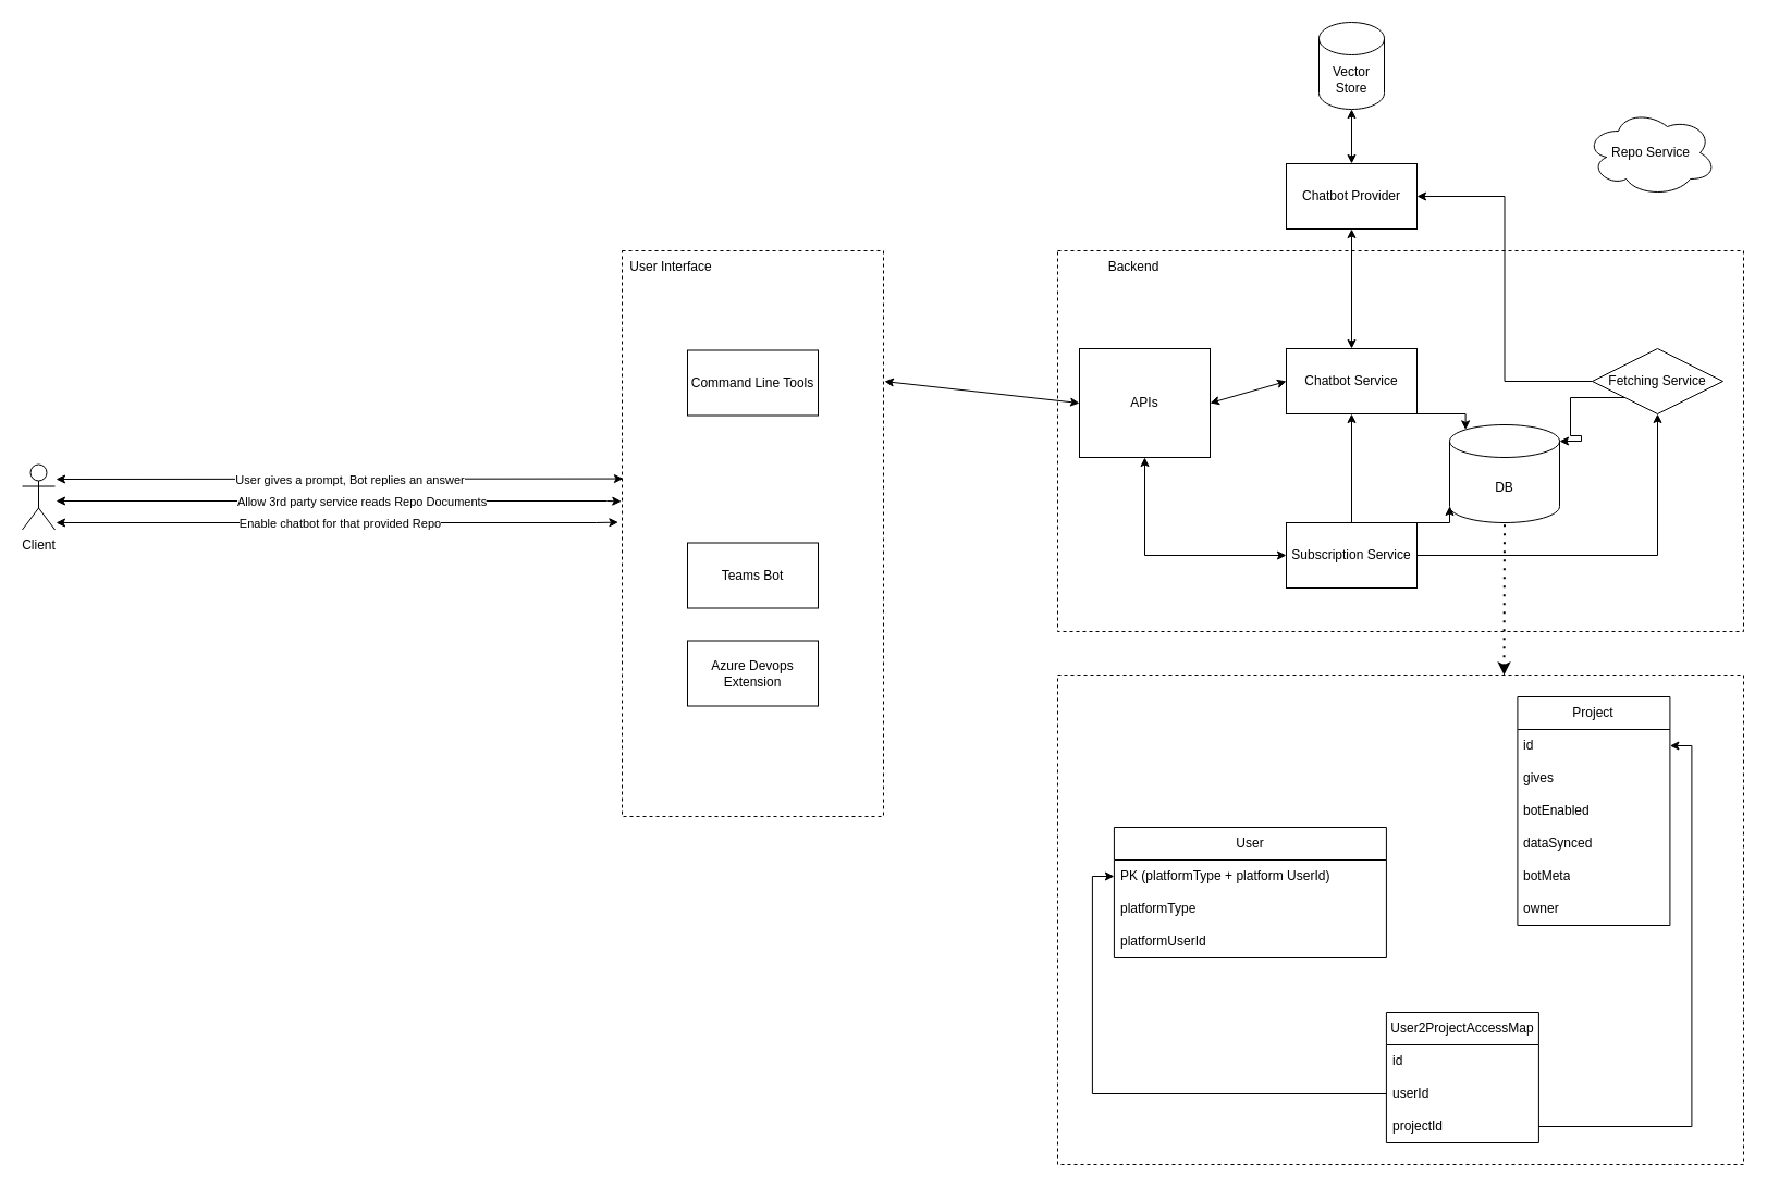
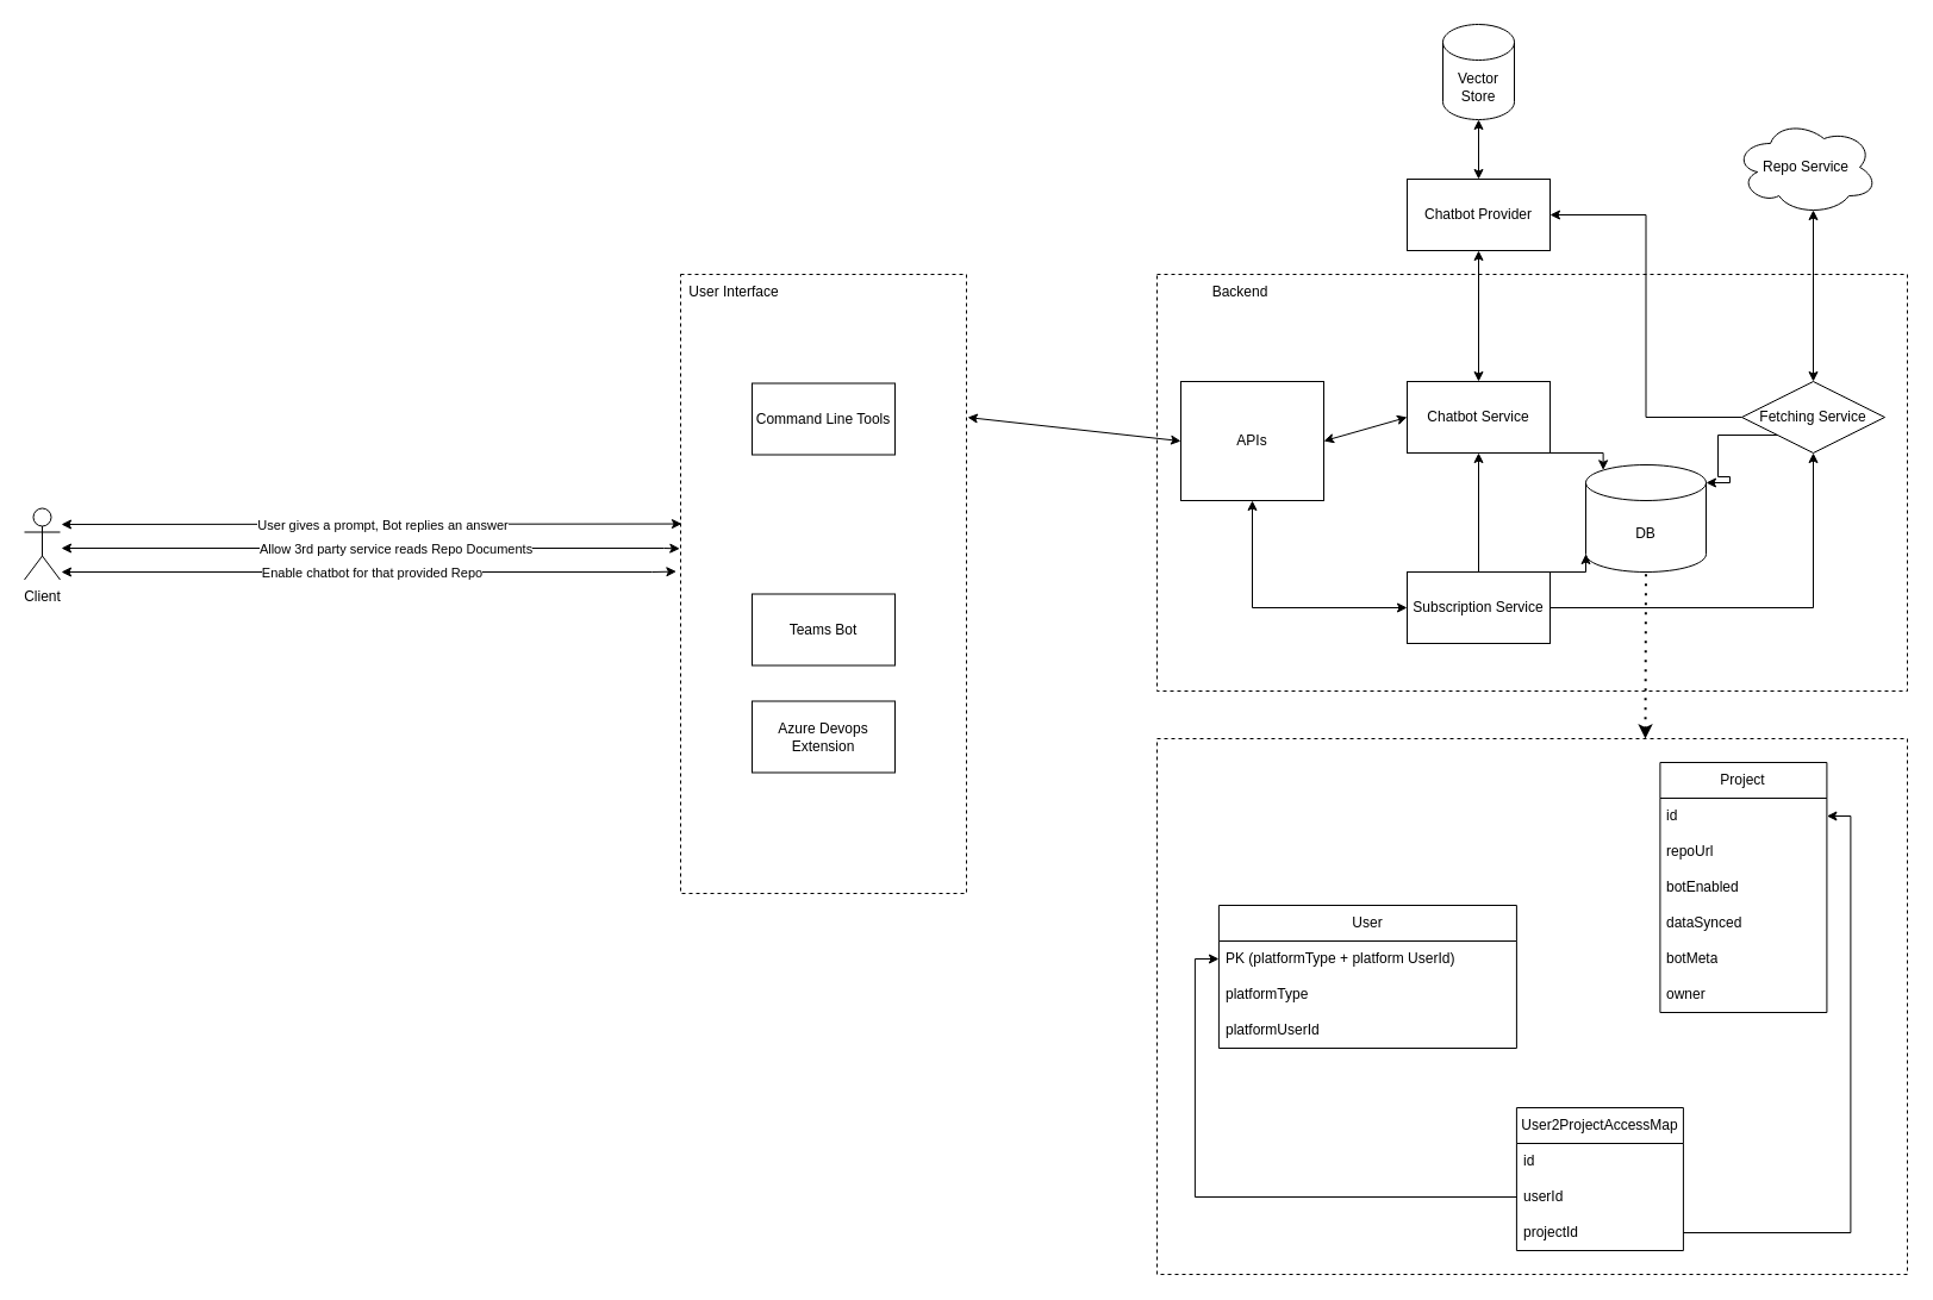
  <mxCell id="0" />
  <mxCell id="1" parent="0" />
  <mxCell id="2" value="" style="rounded=0;whiteSpace=wrap;html=1;fillColor=none;dashed=1;" vertex="1" parent="1"><mxGeometry x="971" y="230" width="630" height="350" as="geometry" /></mxCell>
  <mxCell id="3" style="edgeStyle=orthogonalEdgeStyle;rounded=0;orthogonalLoop=1;jettySize=auto;html=1;entryX=-0.003;entryY=0.443;entryDx=0;entryDy=0;entryPerimeter=0;startArrow=classic;startFill=1;" edge="1" parent="1" target="50"><mxGeometry relative="1" as="geometry"><mxPoint x="51" y="460" as="sourcePoint" /><mxPoint x="557" y="558.5" as="targetPoint" /><Array as="points"><mxPoint x="557" y="460" /></Array></mxGeometry></mxCell>
  <mxCell id="4" value="Allow 3rd party service reads Repo Documents" style="edgeLabel;html=1;align=center;verticalAlign=middle;resizable=0;points=[];" vertex="1" connectable="0" parent="3"><mxGeometry x="0.108" y="2" relative="1" as="geometry"><mxPoint x="-8" y="2" as="offset" /></mxGeometry></mxCell>
  <mxCell id="5" style="edgeStyle=orthogonalEdgeStyle;rounded=0;orthogonalLoop=1;jettySize=auto;html=1;entryX=-0.015;entryY=0.48;entryDx=0;entryDy=0;entryPerimeter=0;startArrow=classic;startFill=1;" edge="1" parent="1" target="50"><mxGeometry relative="1" as="geometry"><mxPoint x="51" y="480" as="sourcePoint" /><mxPoint x="547.49" y="606.34" as="targetPoint" /><Array as="points"><mxPoint x="547" y="480" /></Array></mxGeometry></mxCell>
  <mxCell id="6" value="Enable chatbot for that provided Repo" style="edgeLabel;html=1;align=center;verticalAlign=middle;resizable=0;points=[];" vertex="1" connectable="0" parent="5"><mxGeometry x="0.265" relative="1" as="geometry"><mxPoint x="-67" as="offset" /></mxGeometry></mxCell>
  <mxCell id="7" value="Client" style="shape=umlActor;verticalLabelPosition=bottom;verticalAlign=top;html=1;outlineConnect=0;" vertex="1" parent="1"><mxGeometry x="20" y="426.5" width="30" height="60" as="geometry" /></mxCell>
  <mxCell id="8" value="Chatbot Provider" style="rounded=0;whiteSpace=wrap;html=1;" vertex="1" parent="1"><mxGeometry x="1181" y="150" width="120" height="60" as="geometry" /></mxCell>
  <mxCell id="9" value="Vector Store" style="shape=cylinder3;whiteSpace=wrap;html=1;boundedLbl=1;backgroundOutline=1;size=15;" vertex="1" parent="1"><mxGeometry x="1211" y="20" width="60" height="80" as="geometry" /></mxCell>
  <mxCell id="10" style="edgeStyle=orthogonalEdgeStyle;rounded=0;orthogonalLoop=1;jettySize=auto;html=1;exitX=0;exitY=0.5;exitDx=0;exitDy=0;entryX=1;entryY=0.5;entryDx=0;entryDy=0;" edge="1" parent="1" source="11" target="8"><mxGeometry relative="1" as="geometry" /></mxCell>
  <mxCell id="11" value="Fetching Service" style="rhombus;whiteSpace=wrap;html=1;" vertex="1" parent="1"><mxGeometry x="1462" y="320" width="120" height="60" as="geometry" /></mxCell>
  <mxCell id="12" value="Repo Service" style="ellipse;shape=cloud;whiteSpace=wrap;html=1;" vertex="1" parent="1"><mxGeometry x="1456" y="100" width="120" height="80" as="geometry" /></mxCell>
+ <mxCell id="13" style="edgeStyle=orthogonalEdgeStyle;rounded=0;orthogonalLoop=1;jettySize=auto;html=1;exitX=0.5;exitY=0;exitDx=0;exitDy=0;entryX=0.55;entryY=0.95;entryDx=0;entryDy=0;entryPerimeter=0;startArrow=classic;startFill=1;" edge="1" parent="1" source="11" target="12"><mxGeometry relative="1" as="geometry" /></mxCell>
  <mxCell id="14" value="" style="endArrow=classic;startArrow=classic;html=1;rounded=0;entryX=0.5;entryY=1;entryDx=0;entryDy=0;entryPerimeter=0;exitX=0.5;exitY=0;exitDx=0;exitDy=0;" edge="1" parent="1" source="8" target="9"><mxGeometry width="50" height="50" relative="1" as="geometry"><mxPoint x="1136" y="390" as="sourcePoint" /><mxPoint x="1186" y="340" as="targetPoint" /></mxGeometry></mxCell>
  <mxCell id="15" value="" style="endArrow=classic;startArrow=classic;html=1;rounded=0;entryX=0.004;entryY=0.403;entryDx=0;entryDy=0;entryPerimeter=0;" edge="1" parent="1" target="50"><mxGeometry width="50" height="50" relative="1" as="geometry"><mxPoint x="51" y="440" as="sourcePoint" /><mxPoint x="230" y="381.5" as="targetPoint" /></mxGeometry></mxCell>
  <mxCell id="16" value="User gives a prompt, Bot replies an answer" style="edgeLabel;html=1;align=center;verticalAlign=middle;resizable=0;points=[];" vertex="1" connectable="0" parent="15"><mxGeometry x="0.019" y="-1" relative="1" as="geometry"><mxPoint x="4" as="offset" /></mxGeometry></mxCell>
  <mxCell id="17" style="edgeStyle=orthogonalEdgeStyle;rounded=0;orthogonalLoop=1;jettySize=auto;html=1;exitX=0.5;exitY=0;exitDx=0;exitDy=0;entryX=0.5;entryY=1;entryDx=0;entryDy=0;" edge="1" parent="1" source="19" target="22"><mxGeometry relative="1" as="geometry" /></mxCell>
  <mxCell id="18" style="edgeStyle=orthogonalEdgeStyle;rounded=0;orthogonalLoop=1;jettySize=auto;html=1;exitX=1;exitY=0.5;exitDx=0;exitDy=0;entryX=0.5;entryY=1;entryDx=0;entryDy=0;" edge="1" parent="1" source="19" target="11"><mxGeometry relative="1" as="geometry" /></mxCell>
  <mxCell id="19" value="Subscription Service" style="rounded=0;whiteSpace=wrap;html=1;" vertex="1" parent="1"><mxGeometry x="1181" y="480" width="120" height="60" as="geometry" /></mxCell>
  <mxCell id="20" style="edgeStyle=orthogonalEdgeStyle;rounded=0;orthogonalLoop=1;jettySize=auto;html=1;exitX=0.5;exitY=1;exitDx=0;exitDy=0;entryX=0;entryY=0.5;entryDx=0;entryDy=0;startArrow=classic;startFill=1;" edge="1" parent="1" source="21" target="19"><mxGeometry relative="1" as="geometry" /></mxCell>
  <mxCell id="21" value="APIs" style="rounded=0;whiteSpace=wrap;html=1;" vertex="1" parent="1"><mxGeometry x="991" y="320" width="120" height="100" as="geometry" /></mxCell>
  <mxCell id="22" value="Chatbot Service" style="rounded=0;whiteSpace=wrap;html=1;" vertex="1" parent="1"><mxGeometry x="1181" y="320" width="120" height="60" as="geometry" /></mxCell>
  <mxCell id="23" value="" style="endArrow=classic;startArrow=classic;html=1;rounded=0;entryX=0.5;entryY=1;entryDx=0;entryDy=0;exitX=0.5;exitY=0;exitDx=0;exitDy=0;" edge="1" parent="1" source="22" target="8"><mxGeometry width="50" height="50" relative="1" as="geometry"><mxPoint x="1041" y="290" as="sourcePoint" /><mxPoint x="1091" y="240" as="targetPoint" /></mxGeometry></mxCell>
  <mxCell id="24" value="" style="endArrow=classic;startArrow=classic;html=1;rounded=0;entryX=1;entryY=0.5;entryDx=0;entryDy=0;exitX=0;exitY=0.5;exitDx=0;exitDy=0;" edge="1" parent="1" source="22" target="21"><mxGeometry width="50" height="50" relative="1" as="geometry"><mxPoint x="1251" y="330" as="sourcePoint" /><mxPoint x="1251" y="220" as="targetPoint" /></mxGeometry></mxCell>
  <mxCell id="25" value="DB" style="shape=cylinder3;whiteSpace=wrap;html=1;boundedLbl=1;backgroundOutline=1;size=15;" vertex="1" parent="1"><mxGeometry x="1331" y="390" width="101" height="90" as="geometry" /></mxCell>
  <mxCell id="26" style="edgeStyle=orthogonalEdgeStyle;rounded=0;orthogonalLoop=1;jettySize=auto;html=1;exitX=1;exitY=0;exitDx=0;exitDy=0;entryX=0;entryY=1;entryDx=0;entryDy=-15;entryPerimeter=0;" edge="1" parent="1" source="19" target="25"><mxGeometry relative="1" as="geometry" /></mxCell>
  <mxCell id="27" style="edgeStyle=orthogonalEdgeStyle;rounded=0;orthogonalLoop=1;jettySize=auto;html=1;exitX=0;exitY=1;exitDx=0;exitDy=0;entryX=1;entryY=0;entryDx=0;entryDy=15;entryPerimeter=0;" edge="1" parent="1" source="11" target="25"><mxGeometry relative="1" as="geometry" /></mxCell>
  <mxCell id="28" style="edgeStyle=orthogonalEdgeStyle;rounded=0;orthogonalLoop=1;jettySize=auto;html=1;exitX=1;exitY=1;exitDx=0;exitDy=0;entryX=0.145;entryY=0;entryDx=0;entryDy=4.35;entryPerimeter=0;" edge="1" parent="1" source="22" target="25"><mxGeometry relative="1" as="geometry"><Array as="points"><mxPoint x="1346" y="380" /></Array></mxGeometry></mxCell>
  <mxCell id="29" value="Project" style="swimlane;fontStyle=0;childLayout=stackLayout;horizontal=1;startSize=30;horizontalStack=0;resizeParent=1;resizeParentMax=0;resizeLast=0;collapsible=1;marginBottom=0;whiteSpace=wrap;html=1;" vertex="1" parent="1"><mxGeometry x="1393.42" y="640" width="140" height="210" as="geometry"><mxRectangle x="700.5" y="860" width="80" height="30" as="alternateBounds" /></mxGeometry></mxCell>
  <mxCell id="30" value="id" style="text;strokeColor=none;fillColor=none;align=left;verticalAlign=middle;spacingLeft=4;spacingRight=4;overflow=hidden;points=[[0,0.5],[1,0.5]];portConstraint=eastwest;rotatable=0;whiteSpace=wrap;html=1;" vertex="1" parent="29"><mxGeometry y="30" width="140" height="30" as="geometry" /></mxCell>
- <mxCell id="31" value="gives" style="text;strokeColor=none;fillColor=none;align=left;verticalAlign=middle;spacingLeft=4;spacingRight=4;overflow=hidden;points=[[0,0.5],[1,0.5]];portConstraint=eastwest;rotatable=0;whiteSpace=wrap;html=1;" vertex="1" parent="29"><mxGeometry y="60" width="140" height="30" as="geometry" /></mxCell>
+ <mxCell id="31" value="repoUrl" style="text;strokeColor=none;fillColor=none;align=left;verticalAlign=middle;spacingLeft=4;spacingRight=4;overflow=hidden;points=[[0,0.5],[1,0.5]];portConstraint=eastwest;rotatable=0;whiteSpace=wrap;html=1;" vertex="1" parent="29"><mxGeometry y="60" width="140" height="30" as="geometry" /></mxCell>
  <mxCell id="32" value="botEnabled" style="text;strokeColor=none;fillColor=none;align=left;verticalAlign=middle;spacingLeft=4;spacingRight=4;overflow=hidden;points=[[0,0.5],[1,0.5]];portConstraint=eastwest;rotatable=0;whiteSpace=wrap;html=1;" vertex="1" parent="29"><mxGeometry y="90" width="140" height="30" as="geometry" /></mxCell>
  <mxCell id="33" value="dataSynced" style="text;strokeColor=none;fillColor=none;align=left;verticalAlign=middle;spacingLeft=4;spacingRight=4;overflow=hidden;points=[[0,0.5],[1,0.5]];portConstraint=eastwest;rotatable=0;whiteSpace=wrap;html=1;" vertex="1" parent="29"><mxGeometry y="120" width="140" height="30" as="geometry" /></mxCell>
  <mxCell id="34" value="botMeta" style="text;strokeColor=none;fillColor=none;align=left;verticalAlign=middle;spacingLeft=4;spacingRight=4;overflow=hidden;points=[[0,0.5],[1,0.5]];portConstraint=eastwest;rotatable=0;whiteSpace=wrap;html=1;" vertex="1" parent="29"><mxGeometry y="150" width="140" height="30" as="geometry" /></mxCell>
  <mxCell id="35" value="owner" style="text;strokeColor=none;fillColor=none;align=left;verticalAlign=middle;spacingLeft=4;spacingRight=4;overflow=hidden;points=[[0,0.5],[1,0.5]];portConstraint=eastwest;rotatable=0;whiteSpace=wrap;html=1;" vertex="1" parent="29"><mxGeometry y="180" width="140" height="30" as="geometry" /></mxCell>
  <mxCell id="36" value="User" style="swimlane;fontStyle=0;childLayout=stackLayout;horizontal=1;startSize=30;horizontalStack=0;resizeParent=1;resizeParentMax=0;resizeLast=0;collapsible=1;marginBottom=0;whiteSpace=wrap;html=1;" vertex="1" parent="1"><mxGeometry x="1022.92" y="760" width="250" height="120" as="geometry" /></mxCell>
  <mxCell id="37" value="PK (platformType + platform UserId)" style="text;strokeColor=none;fillColor=none;align=left;verticalAlign=middle;spacingLeft=4;spacingRight=4;overflow=hidden;points=[[0,0.5],[1,0.5]];portConstraint=eastwest;rotatable=0;whiteSpace=wrap;html=1;" vertex="1" parent="36"><mxGeometry y="30" width="250" height="30" as="geometry" /></mxCell>
  <mxCell id="38" value="platformType" style="text;strokeColor=none;fillColor=none;align=left;verticalAlign=middle;spacingLeft=4;spacingRight=4;overflow=hidden;points=[[0,0.5],[1,0.5]];portConstraint=eastwest;rotatable=0;whiteSpace=wrap;html=1;" vertex="1" parent="36"><mxGeometry y="60" width="250" height="30" as="geometry" /></mxCell>
  <mxCell id="39" value="platformUserId" style="text;strokeColor=none;fillColor=none;align=left;verticalAlign=middle;spacingLeft=4;spacingRight=4;overflow=hidden;points=[[0,0.5],[1,0.5]];portConstraint=eastwest;rotatable=0;whiteSpace=wrap;html=1;" vertex="1" parent="36"><mxGeometry y="90" width="250" height="30" as="geometry" /></mxCell>
  <mxCell id="40" value="User2ProjectAccessMap" style="swimlane;fontStyle=0;childLayout=stackLayout;horizontal=1;startSize=30;horizontalStack=0;resizeParent=1;resizeParentMax=0;resizeLast=0;collapsible=1;marginBottom=0;whiteSpace=wrap;html=1;" vertex="1" parent="1"><mxGeometry x="1272.92" y="930" width="140" height="120" as="geometry" /></mxCell>
  <mxCell id="41" value="id" style="text;strokeColor=none;fillColor=none;align=left;verticalAlign=middle;spacingLeft=4;spacingRight=4;overflow=hidden;points=[[0,0.5],[1,0.5]];portConstraint=eastwest;rotatable=0;whiteSpace=wrap;html=1;" vertex="1" parent="40"><mxGeometry y="30" width="140" height="30" as="geometry" /></mxCell>
  <mxCell id="42" value="userId" style="text;strokeColor=none;fillColor=none;align=left;verticalAlign=middle;spacingLeft=4;spacingRight=4;overflow=hidden;points=[[0,0.5],[1,0.5]];portConstraint=eastwest;rotatable=0;whiteSpace=wrap;html=1;" vertex="1" parent="40"><mxGeometry y="60" width="140" height="30" as="geometry" /></mxCell>
  <mxCell id="43" value="projectId" style="text;strokeColor=none;fillColor=none;align=left;verticalAlign=middle;spacingLeft=4;spacingRight=4;overflow=hidden;points=[[0,0.5],[1,0.5]];portConstraint=eastwest;rotatable=0;whiteSpace=wrap;html=1;" vertex="1" parent="40"><mxGeometry y="90" width="140" height="30" as="geometry" /></mxCell>
  <mxCell id="44" style="edgeStyle=orthogonalEdgeStyle;rounded=0;orthogonalLoop=1;jettySize=auto;html=1;exitX=0;exitY=0.5;exitDx=0;exitDy=0;entryX=0;entryY=0.5;entryDx=0;entryDy=0;" edge="1" parent="1" source="42" target="37"><mxGeometry relative="1" as="geometry" /></mxCell>
  <mxCell id="45" style="edgeStyle=orthogonalEdgeStyle;rounded=0;orthogonalLoop=1;jettySize=auto;html=1;exitX=1;exitY=0.5;exitDx=0;exitDy=0;entryX=1;entryY=0.5;entryDx=0;entryDy=0;" edge="1" parent="1" source="43" target="30"><mxGeometry relative="1" as="geometry" /></mxCell>
  <mxCell id="46" value="Backend" style="text;html=1;align=center;verticalAlign=middle;whiteSpace=wrap;rounded=0;" vertex="1" parent="1"><mxGeometry x="970.75" y="230" width="140.25" height="30" as="geometry" /></mxCell>
  <mxCell id="47" value="Teams Bot" style="rounded=0;whiteSpace=wrap;html=1;" vertex="1" parent="1"><mxGeometry x="631" y="498.5" width="120" height="60" as="geometry" /></mxCell>
  <mxCell id="48" value="Azure Devops Extension" style="rounded=0;whiteSpace=wrap;html=1;" vertex="1" parent="1"><mxGeometry x="631" y="588.5" width="120" height="60" as="geometry" /></mxCell>
  <mxCell id="49" value="Command Line Tools" style="rounded=0;whiteSpace=wrap;html=1;" vertex="1" parent="1"><mxGeometry x="631" y="321.5" width="120" height="60" as="geometry" /></mxCell>
  <mxCell id="50" value="" style="rounded=0;whiteSpace=wrap;html=1;fillColor=none;dashed=1;" vertex="1" parent="1"><mxGeometry x="571" y="230" width="240" height="520" as="geometry" /></mxCell>
  <mxCell id="51" value="User Interface" style="text;html=1;align=center;verticalAlign=middle;whiteSpace=wrap;rounded=0;" vertex="1" parent="1"><mxGeometry x="571" y="230" width="90" height="30" as="geometry" /></mxCell>
  <mxCell id="52" value="" style="endArrow=classic;startArrow=classic;html=1;rounded=0;entryX=0;entryY=0.5;entryDx=0;entryDy=0;exitX=1.004;exitY=0.231;exitDx=0;exitDy=0;exitPerimeter=0;" edge="1" parent="1" source="50" target="21"><mxGeometry width="50" height="50" relative="1" as="geometry"><mxPoint x="581" y="460" as="sourcePoint" /><mxPoint x="631" y="410" as="targetPoint" /></mxGeometry></mxCell>
  <mxCell id="53" value="" style="endArrow=none;dashed=1;html=1;dashPattern=1 3;strokeWidth=2;rounded=0;entryX=0.5;entryY=1;entryDx=0;entryDy=0;entryPerimeter=0;startArrow=classic;startFill=1;" edge="1" parent="1" target="25"><mxGeometry width="50" height="50" relative="1" as="geometry"><mxPoint x="1381" y="620" as="sourcePoint" /><mxPoint x="1231" y="560" as="targetPoint" /></mxGeometry></mxCell>
  <mxCell id="54" value="" style="rounded=0;whiteSpace=wrap;html=1;fillColor=none;dashed=1;" vertex="1" parent="1"><mxGeometry x="971" y="620" width="630" height="450" as="geometry" /></mxCell>
